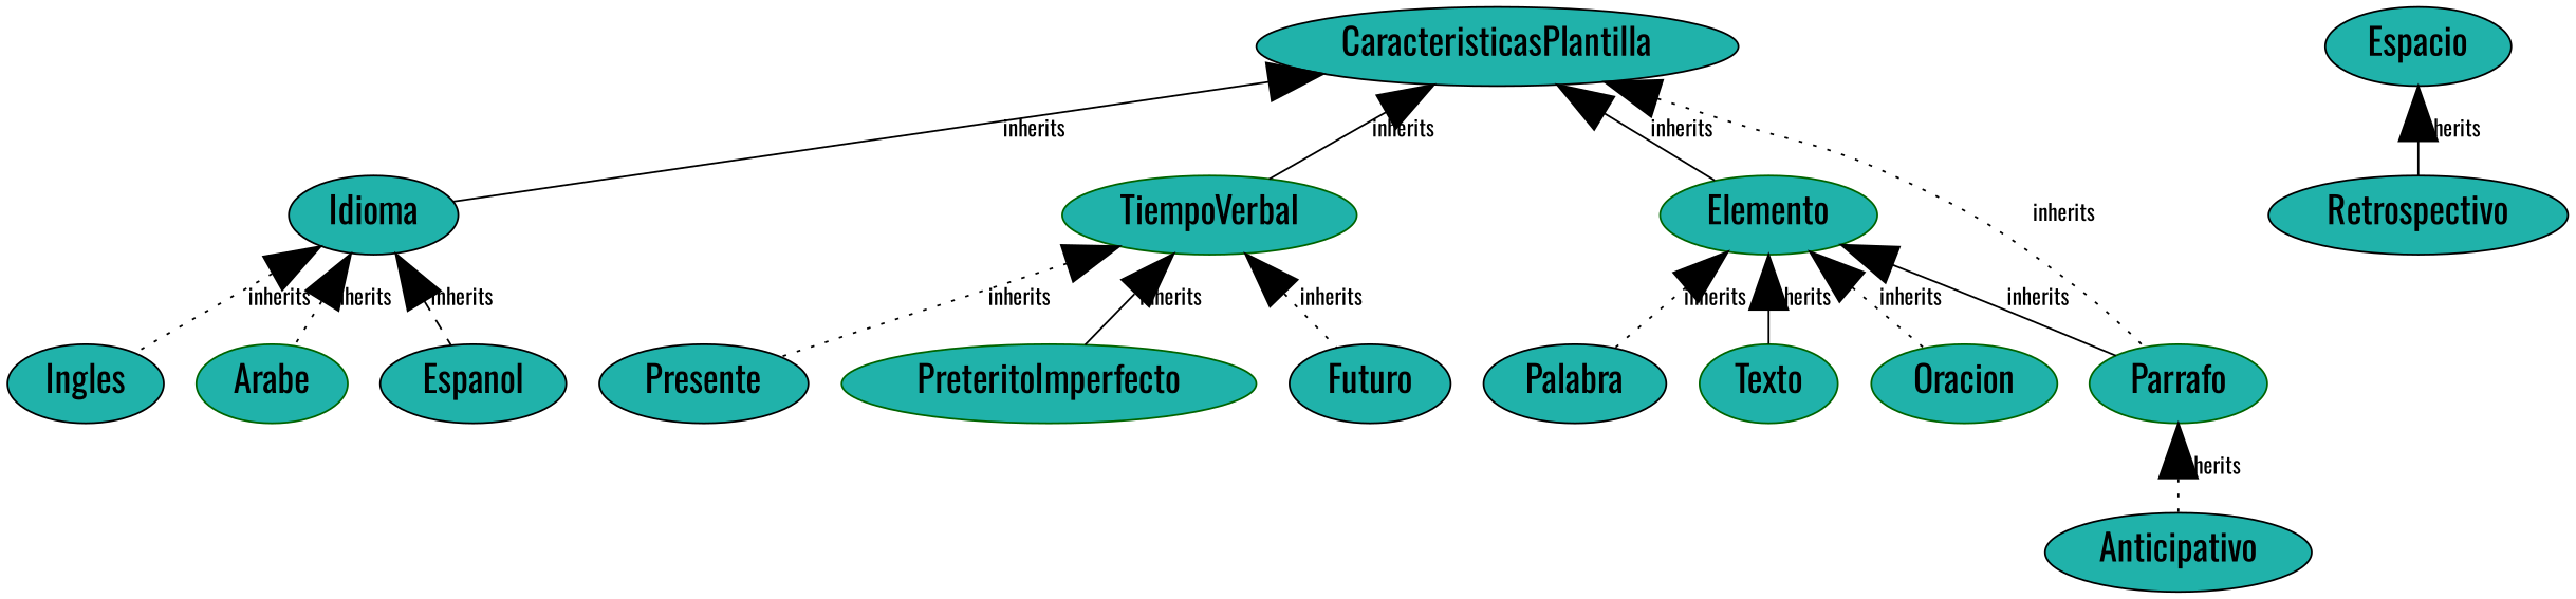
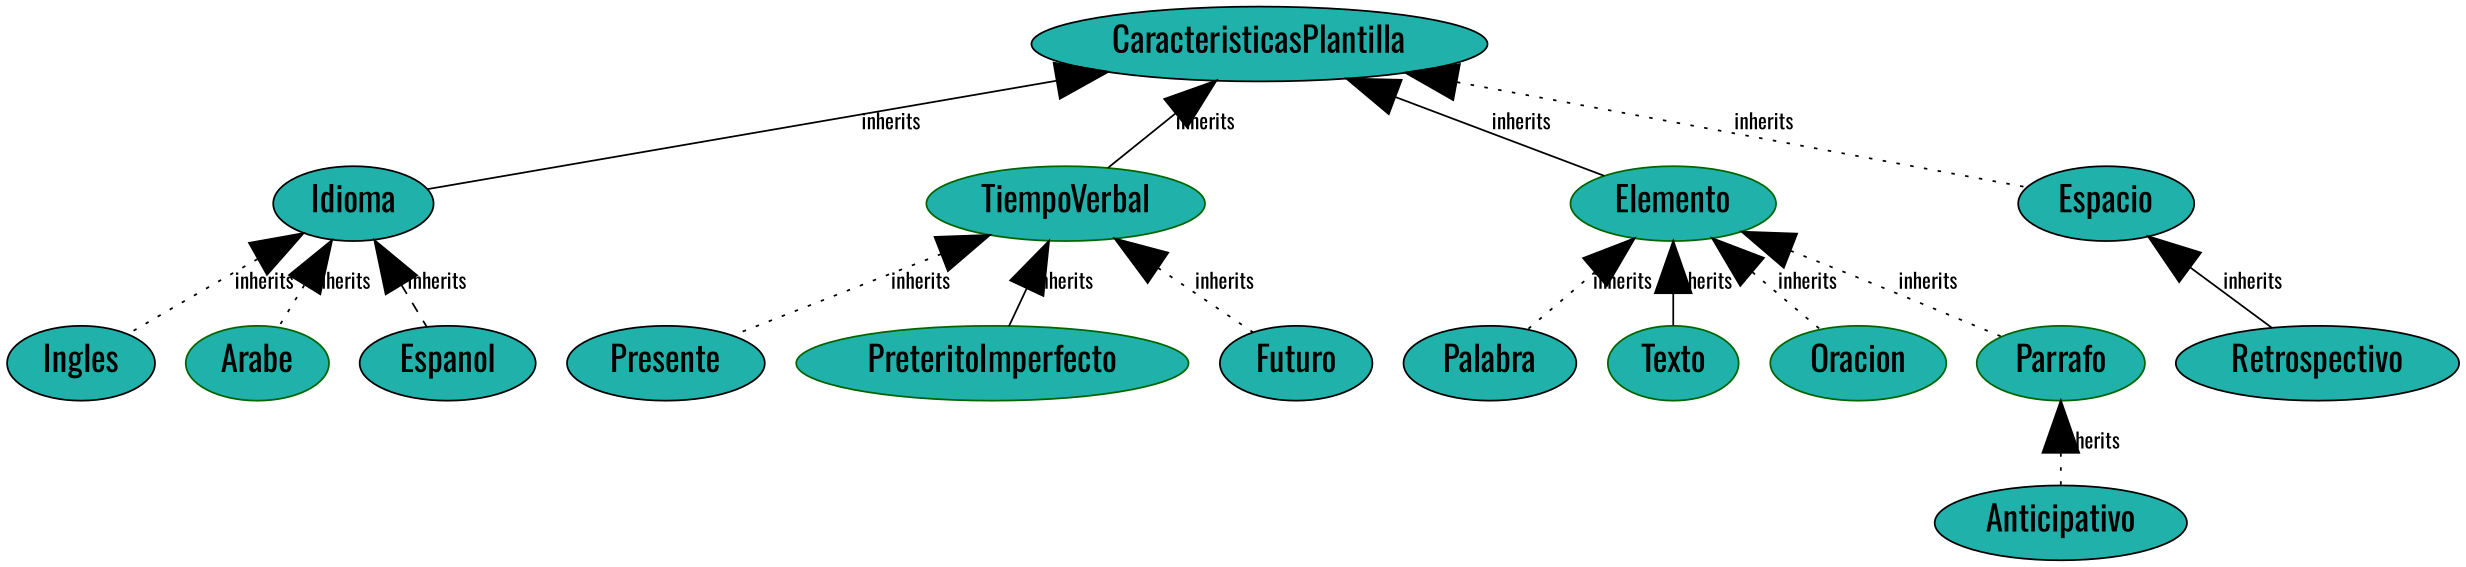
  graph {
    fontname=Oswald
    node [color=black fillcolor=lightseagreen fontname=Oswald fontsize=20 shape=ellipse style=filled]
    edge [arrowhead=normal arrowsize=3 color=black dir=back fontcolor=black fontname=Oswald fontsize=12 style=dotted]
    n1 [label=Palabra]
    n2 [label=Presente]
    n3 [label=Anticipativo]
    n4 [label=Idioma]
    n5 [label=Ingles]
    n6 [color=darkgreen label=Arabe]
    n7 [label=Espanol]
    n8 [color=darkgreen label=TiempoVerbal]
    n9 [color=darkgreen label=PreteritoImperfecto]
    n10 [label=Futuro]
    n11 [label=Retrospectivo]
    n12 [color=darkgreen label=Texto]
    n13 [color=darkgreen label=Oracion]
    n14 [color=darkgreen label=Elemento]
    n15 [color=darkgreen label=Parrafo]
    n16 [label=CaracteristicasPlantilla]
    n17 [label=Espacio]
    n4 -- n5 [label=inherits]
    n4 -- n6 [label=inherits]
    n4 -- n7 [label=inherits style=dashed]
    n8 -- n2 [label=inherits]
    n8 -- n9 [label=inherits style=solid]
    n8 -- n10 [label=inherits]
    n14 -- n1 [label=inherits]
    n14 -- n12 [label=inherits style=solid]
    n14 -- n13 [label=inherits]
-   n14 -- n15 [label=inherits style=solid]
+   n14 -- n15 [label=inherits]
    n15 -- n3 [label=inherits]
    n16 -- n4 [label=inherits style=solid]
    n16 -- n8 [label=inherits style=solid]
    n16 -- n14 [label=inherits style=solid]
-   n16 -- n15 [label=inherits]
+   n16 -- n17 [label=inherits]
    n17 -- n11 [label=inherits style=solid]
  }
